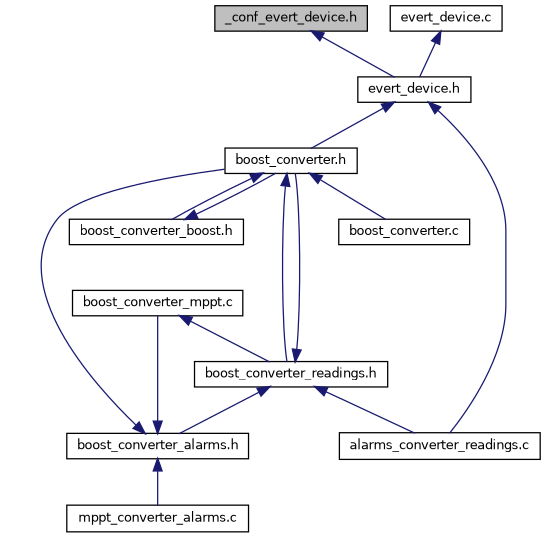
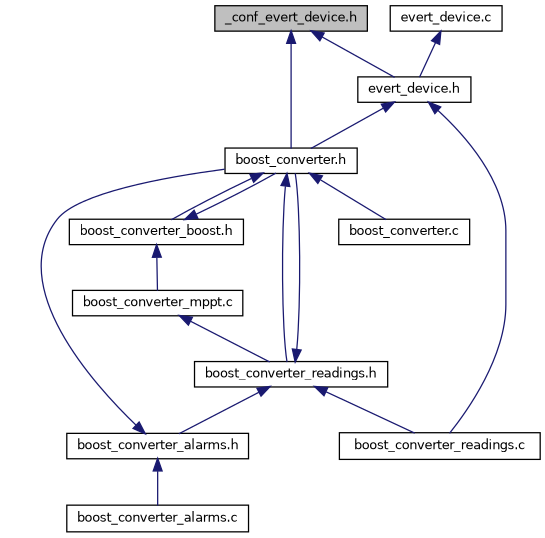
  digraph {
    node [color=black fillcolor=white fontname=Helvetica fontsize=10 shape=record style=filled]
    edge [color=midnightblue dir=back fontname=Helvetica fontsize=10 labelfontname=Helvetica labelfontsize=10 style=solid]
    n1 [fillcolor=grey75 fontcolor=black height=0.2 label="_conf_evert_device.h" width=0.4]
    n2 [height=0.2 label="boost_converter.h" width=0.4]
    n3 [height=0.2 label="evert_device.h" width=0.4]
    n4 [height=0.2 label="boost_converter.c" width=0.4]
    n5 [height=0.2 label="boost_converter_boost.h" width=0.4]
    n6 [height=0.2 label="boost_converter_readings.h" width=0.4]
-   n7 [height=0.2 label="alarms_converter_readings.c" width=0.4]
+   n7 [height=0.2 label="boost_converter_readings.c" width=0.4]
    n8 [height=0.2 label="boost_converter_mppt.c" width=0.4]
    n9 [height=0.2 label="boost_converter_alarms.h" width=0.4]
-   n10 [height=0.2 label="mppt_converter_alarms.c" width=0.4]
+   n10 [height=0.2 label="boost_converter_alarms.c" width=0.4]
    n11 [height=0.2 label="evert_device.c" width=0.4]
+   n1 -> n2
    n1 -> n3
    n2 -> n4
    n2 -> n5
    n2 -> n6
    n3 -> n2
    n3 -> n7
    n5 -> n2
-   n9 -> n8
+   n5 -> n8
    n6 -> n2
    n6 -> n7
    n6 -> n9
    n8 -> n6
    n9 -> n2
    n9 -> n10
    n11 -> n3
  }
